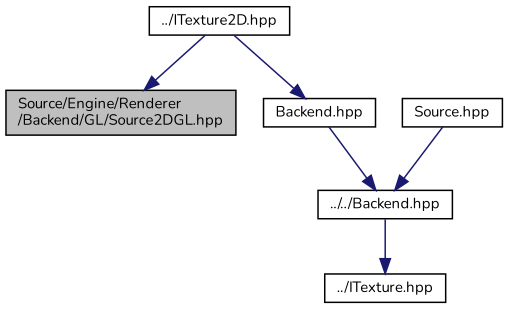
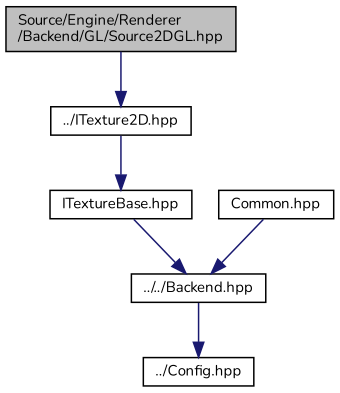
  digraph {
    fontname=Nunito
    node [color=black fillcolor=white fontname=Nunito fontsize=10 shape=record style=filled]
    edge [color=midnightblue fontname=Nunito fontsize=10 labelfontname=Helvetica labelfontsize=10 style=solid]
    n1 [fillcolor=grey75 fontcolor=black height=0.2 label="Source/Engine/Renderer\l/Backend/GL/Source2DGL.hpp" width=0.4]
    n2 [height=0.2 label="../ITexture2D.hpp" width=0.4]
-   n3 [height=0.2 label="Backend.hpp" width=0.4]
+   n3 [height=0.2 label="ITextureBase.hpp" width=0.4]
    n4 [height=0.2 label="../../Backend.hpp" width=0.4]
-   n5 [height=0.2 label="../ITexture.hpp" width=0.4]
-   n6 [height=0.2 label="Source.hpp" width=0.4]
-   n2 -> n1
+   n5 [height=0.2 label="../Config.hpp" width=0.4]
+   n6 [height=0.2 label="Common.hpp" width=0.4]
+   n1 -> n2
    n2 -> n3
    n3 -> n4
    n4 -> n5
    n6 -> n4
  }
